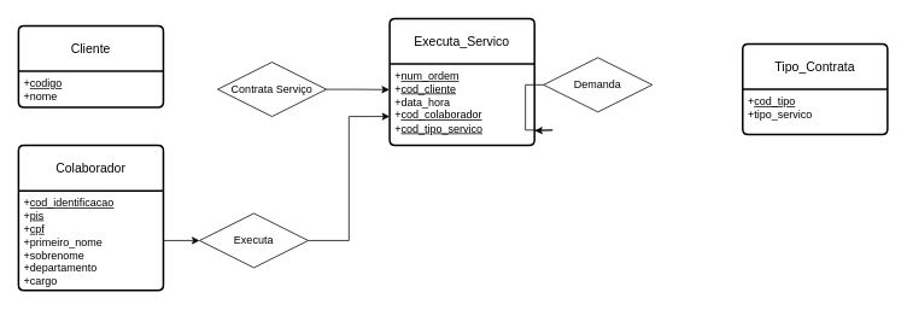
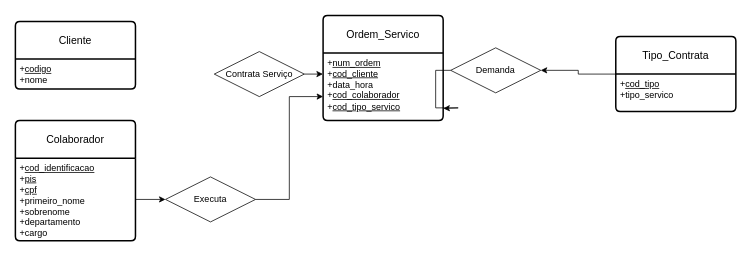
  <mxCell id="0" />
  <mxCell id="1" parent="0" />
  <mxCell id="2" value="Colaborador" style="swimlane;childLayout=stackLayout;horizontal=1;startSize=50;horizontalStack=0;rounded=1;fontSize=14;fontStyle=0;strokeWidth=2;resizeParent=0;resizeLast=1;shadow=0;dashed=0;align=center;arcSize=4;whiteSpace=wrap;html=1;" vertex="1" parent="1"><mxGeometry x="20" y="160" width="160" height="160" as="geometry" /></mxCell>
  <mxCell id="3" value="+&lt;u&gt;cod_identificacao&lt;/u&gt;&lt;br&gt;+&lt;u&gt;pis&lt;/u&gt;&lt;br&gt;+&lt;u&gt;cpf&lt;/u&gt;&lt;br&gt;+primeiro_nome&lt;br&gt;+sobrenome&lt;br&gt;+departamento&lt;br&gt;+cargo" style="align=left;strokeColor=none;fillColor=none;spacingLeft=4;fontSize=12;verticalAlign=top;resizable=0;rotatable=0;part=1;html=1;" vertex="1" parent="2"><mxGeometry y="50" width="160" height="110" as="geometry" /></mxCell>
  <mxCell id="4" value="Cliente" style="swimlane;childLayout=stackLayout;horizontal=1;startSize=50;horizontalStack=0;rounded=1;fontSize=14;fontStyle=0;strokeWidth=2;resizeParent=0;resizeLast=1;shadow=0;dashed=0;align=center;arcSize=4;whiteSpace=wrap;html=1;" vertex="1" parent="1"><mxGeometry x="20" y="28" width="160" height="90" as="geometry" /></mxCell>
  <mxCell id="5" value="+&lt;u&gt;codigo&lt;/u&gt;&lt;br&gt;+nome" style="align=left;strokeColor=none;fillColor=none;spacingLeft=4;fontSize=12;verticalAlign=top;resizable=0;rotatable=0;part=1;html=1;" vertex="1" parent="4"><mxGeometry y="50" width="160" height="40" as="geometry" /></mxCell>
- <mxCell id="6" value="Executa_Servico" style="swimlane;childLayout=stackLayout;horizontal=1;startSize=50;horizontalStack=0;rounded=1;fontSize=14;fontStyle=0;strokeWidth=2;resizeParent=0;resizeLast=1;shadow=0;dashed=0;align=center;arcSize=4;whiteSpace=wrap;html=1;" vertex="1" parent="1"><mxGeometry x="430" y="20" width="160" height="140" as="geometry" /></mxCell>
+ <mxCell id="6" value="Ordem_Servico" style="swimlane;childLayout=stackLayout;horizontal=1;startSize=50;horizontalStack=0;rounded=1;fontSize=14;fontStyle=0;strokeWidth=2;resizeParent=0;resizeLast=1;shadow=0;dashed=0;align=center;arcSize=4;whiteSpace=wrap;html=1;" vertex="1" parent="1"><mxGeometry x="430" y="20" width="160" height="140" as="geometry" /></mxCell>
  <mxCell id="7" value="+&lt;u&gt;num_ordem&lt;/u&gt;&lt;br&gt;+&lt;u&gt;cod_cliente&lt;/u&gt;&lt;br&gt;+data_hora&lt;div&gt;+&lt;u&gt;cod_colaborador&lt;/u&gt;&lt;/div&gt;&lt;div&gt;+&lt;u&gt;cod&lt;/u&gt;&lt;u&gt;_tipo_servico&lt;/u&gt;&lt;/div&gt;" style="align=left;strokeColor=none;fillColor=none;spacingLeft=4;fontSize=12;verticalAlign=top;resizable=0;rotatable=0;part=1;html=1;" vertex="1" parent="6"><mxGeometry y="50" width="160" height="90" as="geometry" /></mxCell>
  <mxCell id="8" style="edgeStyle=orthogonalEdgeStyle;rounded=0;orthogonalLoop=1;jettySize=auto;html=1;exitX=1;exitY=0.5;exitDx=0;exitDy=0;entryX=-0.002;entryY=0.315;entryDx=0;entryDy=0;entryPerimeter=0;" edge="1" parent="1" source="9" target="7"><mxGeometry relative="1" as="geometry" /></mxCell>
- <mxCell id="9" value="Contrata Serviço" style="shape=rhombus;perimeter=rhombusPerimeter;whiteSpace=wrap;html=1;align=center;" vertex="1" parent="1"><mxGeometry x="240" y="68" width="120" height="60" as="geometry" /></mxCell>
+ <mxCell id="9" value="Contrata Serviço" style="shape=rhombus;perimeter=rhombusPerimeter;whiteSpace=wrap;html=1;align=center;" vertex="1" parent="1"><mxGeometry x="285" y="68" width="120" height="60" as="geometry" /></mxCell>
  <mxCell id="10" style="edgeStyle=orthogonalEdgeStyle;rounded=0;orthogonalLoop=1;jettySize=auto;html=1;exitX=1;exitY=0.5;exitDx=0;exitDy=0;entryX=0;entryY=0.644;entryDx=0;entryDy=0;entryPerimeter=0;" edge="1" parent="1" source="11" target="7"><mxGeometry relative="1" as="geometry" /></mxCell>
  <mxCell id="11" value="Executa" style="shape=rhombus;perimeter=rhombusPerimeter;whiteSpace=wrap;html=1;align=center;" vertex="1" parent="1"><mxGeometry x="220" y="235" width="120" height="60" as="geometry" /></mxCell>
  <mxCell id="12" style="edgeStyle=orthogonalEdgeStyle;rounded=0;orthogonalLoop=1;jettySize=auto;html=1;entryX=0;entryY=0.5;entryDx=0;entryDy=0;" edge="1" parent="1" source="3" target="11"><mxGeometry relative="1" as="geometry" /></mxCell>
+ <mxCell id="13" style="edgeStyle=orthogonalEdgeStyle;rounded=0;orthogonalLoop=1;jettySize=auto;html=1;entryX=1;entryY=0.5;entryDx=0;entryDy=0;" edge="1" parent="1" source="14" target="17"><mxGeometry relative="1" as="geometry" /></mxCell>
  <mxCell id="14" value="Tipo_Contrata" style="swimlane;childLayout=stackLayout;horizontal=1;startSize=50;horizontalStack=0;rounded=1;fontSize=14;fontStyle=0;strokeWidth=2;resizeParent=0;resizeLast=1;shadow=0;dashed=0;align=center;arcSize=4;whiteSpace=wrap;html=1;" vertex="1" parent="1"><mxGeometry x="820" y="48" width="160" height="100" as="geometry" /></mxCell>
  <mxCell id="15" value="+&lt;u&gt;cod_tipo&lt;/u&gt;&lt;br&gt;+tipo_servico" style="align=left;strokeColor=none;fillColor=none;spacingLeft=4;fontSize=12;verticalAlign=top;resizable=0;rotatable=0;part=1;html=1;" vertex="1" parent="14"><mxGeometry y="50" width="160" height="50" as="geometry" /></mxCell>
  <mxCell id="16" value="" style="edgeStyle=orthogonalEdgeStyle;rounded=0;orthogonalLoop=1;jettySize=auto;html=1;entryX=1.002;entryY=0.82;entryDx=0;entryDy=0;entryPerimeter=0;" edge="1" parent="1" source="17" target="7"><mxGeometry relative="1" as="geometry" /></mxCell>
  <mxCell id="17" value="Demanda" style="shape=rhombus;perimeter=rhombusPerimeter;whiteSpace=wrap;html=1;align=center;" vertex="1" parent="1"><mxGeometry x="600" y="63" width="120" height="60" as="geometry" /></mxCell>
